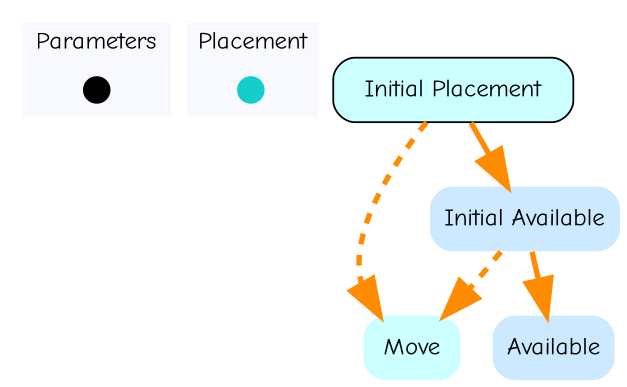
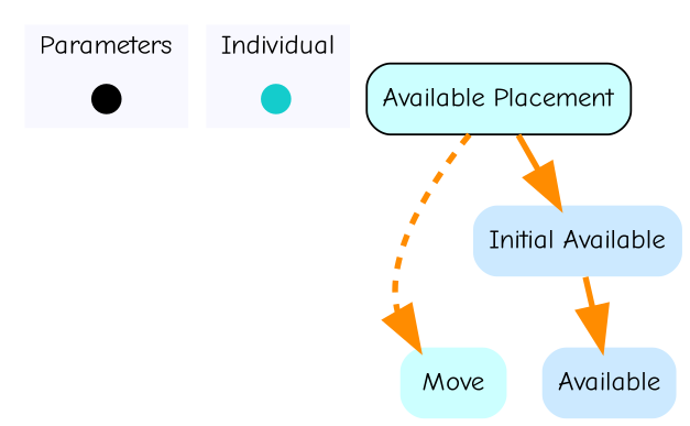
  digraph {
    fontname="Comic Neue"
    node [color=black fontname="Comic Neue" shape=none style="rounded,filled"]
    edge [arrowsize=2.0 color=darkorange fontname="Comic Neue" penwidth=3.0]
    contextOverview [fixedsize=true fontcolor=white height=.2 shape=point style=filled width=.2]
    initialPlacementOverview [color="0.5, 0.9 , 0.8" fixedsize=true fontcolor=white height=.2 shape=point style=filled width=.2]
-   n3 [fillcolor="0.5, 0.2, 1.0" label="Initial Placement" shape=box]
+   n3 [fillcolor="0.5, 0.2, 1.0" label="Available Placement" shape=box]
    n4 [color=gray fillcolor="0.574, 0.2, 1.0" label="Initial Available"]
    n5 [color="0.5, 0.2, 1.0" label=Move]
    n6 [color="0.574, 0.2, 1.0" label=Available]
    subgraph cluster_1 {
      color=white
      fillcolor=ghostwhite
      label=Parameters
      labeljust=l
      style=filled
      contextOverview
    }
    subgraph cluster_2 {
      color=white
      fillcolor=ghostwhite
-     label=Placement
+     label=Individual
      labeljust=l
      nodesep=0.1
      style=filled
      initialPlacementOverview
    }
    n3 -> n4
    n3 -> n5 [headport=nw style=dashed]
-   n4 -> n5 [headport=ne style=dashed]
    n4 -> n6
  }
